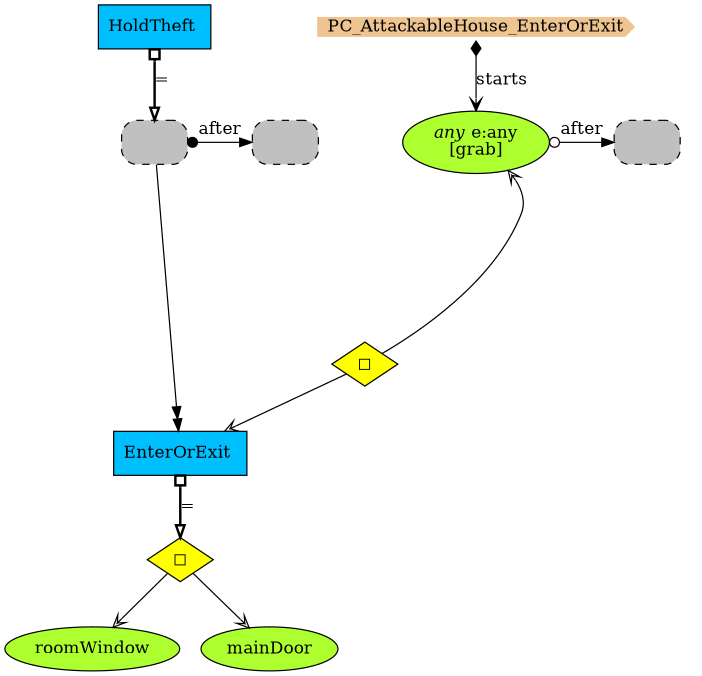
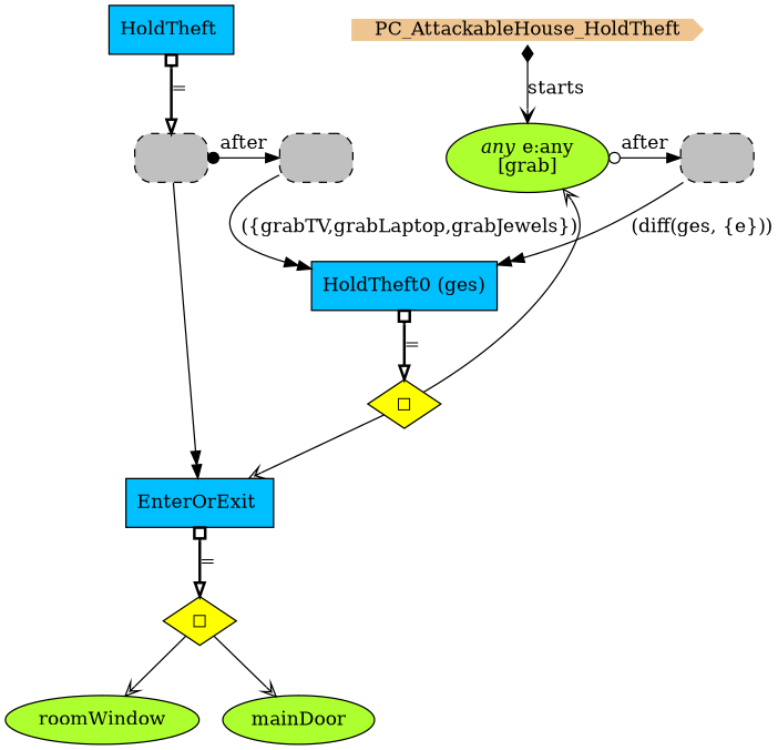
  digraph {
    node [shape=box style=filled fillcolor=deepskyblue]
    edge [arrowhead=vee]
-   n1 [color=burlywood2 height=.2 label=PC_AttackableHouse_EnterOrExit shape=cds width=.2 fillcolor=""]
+   n1 [color=burlywood2 height=.2 label=PC_AttackableHouse_HoldTheft shape=cds width=.2 fillcolor=""]
    n2 [label="HoldTheft "]
    n3 [fillcolor=gray label=" " shape=rectangle style="rounded,filled,dashed"]
    n4 [fillcolor=gray label=" " shape=rectangle style="rounded,filled,dashed"]
    n5 [fillcolor=gray label=" " shape=rectangle style="rounded,filled,dashed"]
    n6 [fillcolor=greenyellow label=<<I>any</I> e:any<br/>[grab]> shape=ellipse]
+   n7 [label="HoldTheft0 (ges)"]
    n8 [label="EnterOrExit "]
    n9 [fillcolor=yellow label="◻︎" shape=diamond]
    n10 [fillcolor=yellow label="◻︎" shape=diamond]
    n11 [fillcolor=greenyellow label=roomWindow shape=ellipse]
    n12 [fillcolor=greenyellow label=mainDoor shape=ellipse]
    subgraph sub_1 {
      rank=min
      n1
      n2
    }
    subgraph sub_2 {
      rank=same
      n3
      n4
    }
    subgraph sub_3 {
      rank=same
      n5
      n6
    }
    n1 -> n6 [arrowhead=open arrowtail=diamond dir=both label=starts]
    n2 -> n4 [arrowhead=onormal arrowtail=obox dir=both label="=" penwidth=2]
+   n3 -> n7 [arrowhead=normalnormal label=" ({grabTV,grabLaptop,grabJewels})"]
    n4 -> n3 [arrowtail=dot dir=both label=after arrowhead=""]
    n4 -> n8 [arrowhead=normalnormal label=" "]
+   n5 -> n7 [arrowhead=normalnormal label=" (diff(ges, {e}))"]
    n6 -> n5 [arrowtail=odot dir=both label=after arrowhead=""]
+   n7 -> n9 [arrowhead=onormal arrowtail=obox dir=both label="=" penwidth=2]
    n8 -> n10 [arrowhead=onormal arrowtail=obox dir=both label="=" penwidth=2]
    n9 -> n6 [fillcolor=white]
    n9 -> n8 [fillcolor=white]
    n10 -> n11 [fillcolor=white]
    n10 -> n12 [fillcolor=white]
  }
